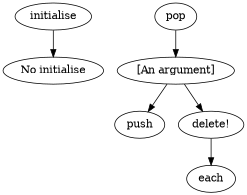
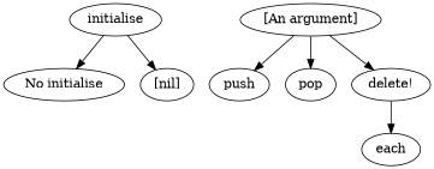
  digraph {
    n1 [label="No initialise"]
    n2 [label="[An argument]"]
    n3 [label=push]
    n4 [label=pop]
    n5 [label="delete!"]
    n6 [label=each]
+   n7 [label="[nil]"]
    initialise
    n2 -> n3
-   n4 -> n2
+   n2 -> n4
    n2 -> n5
    n5 -> n6
    initialise -> n1
+   initialise -> n7
  }
